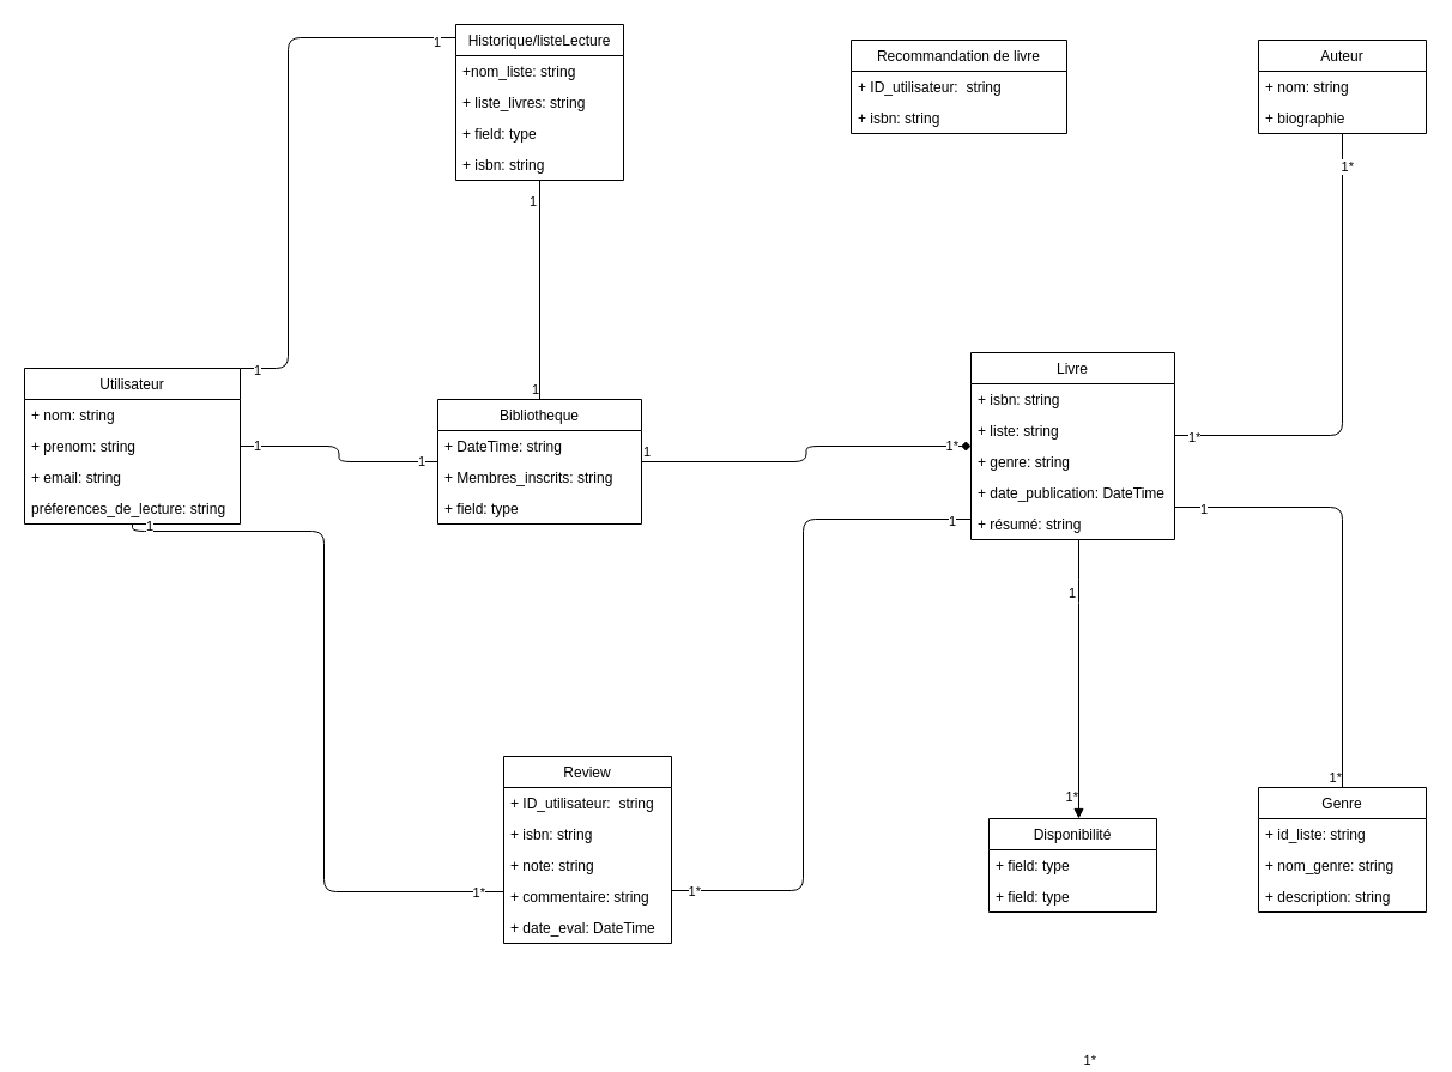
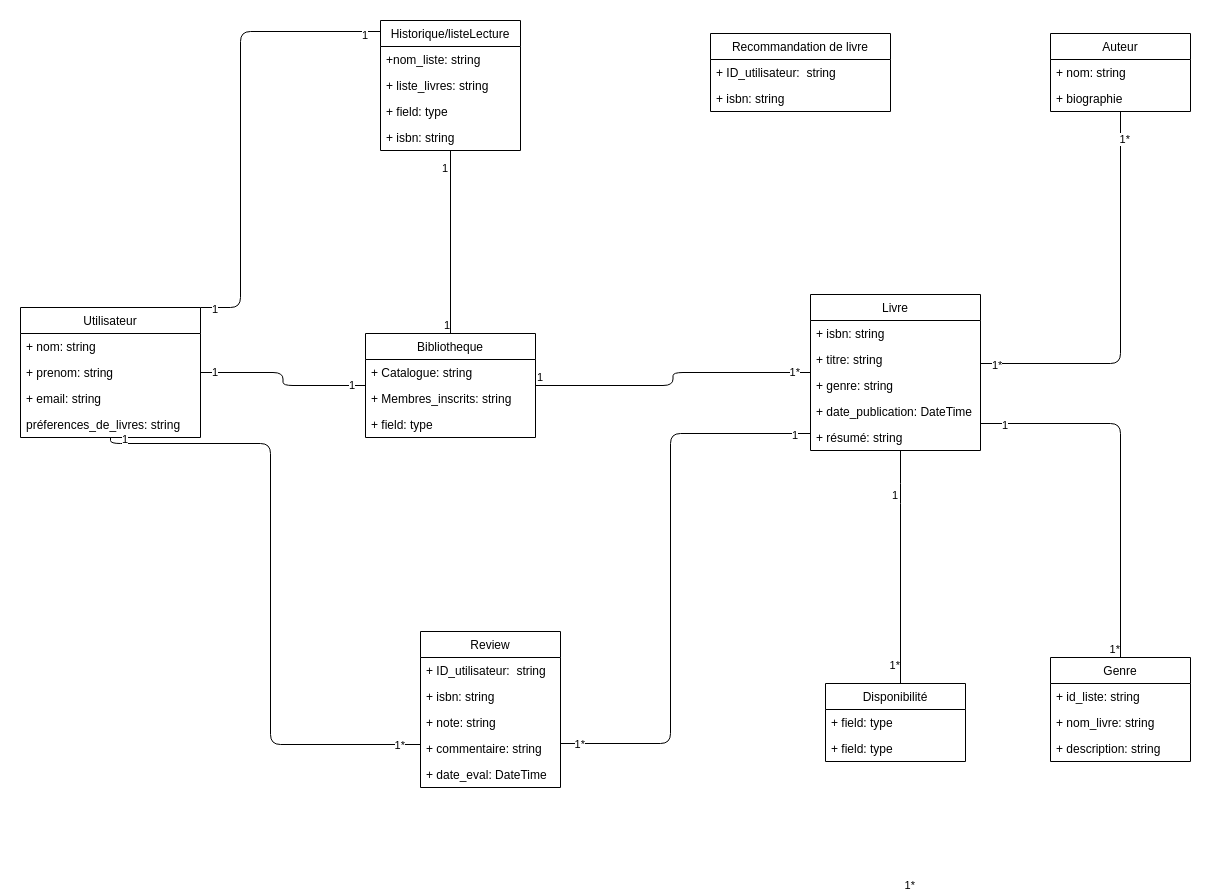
  <mxCell id="0" />
  <mxCell id="1" parent="0" />
  <mxCell id="2" value="Livre" style="swimlane;fontStyle=0;childLayout=stackLayout;horizontal=1;startSize=26;fillColor=none;horizontalStack=0;resizeParent=1;resizeParentMax=0;resizeLast=0;collapsible=1;marginBottom=0;" parent="1" vertex="1"><mxGeometry x="810" y="294" width="170" height="156" as="geometry" /></mxCell>
  <mxCell id="3" value="+ isbn: string" style="text;strokeColor=none;fillColor=none;align=left;verticalAlign=top;spacingLeft=4;spacingRight=4;overflow=hidden;rotatable=0;points=[[0,0.5],[1,0.5]];portConstraint=eastwest;" parent="2" vertex="1"><mxGeometry y="26" width="170" height="26" as="geometry" /></mxCell>
- <mxCell id="4" value="+ liste: string" style="text;strokeColor=none;fillColor=none;align=left;verticalAlign=top;spacingLeft=4;spacingRight=4;overflow=hidden;rotatable=0;points=[[0,0.5],[1,0.5]];portConstraint=eastwest;" parent="2" vertex="1"><mxGeometry y="52" width="170" height="26" as="geometry" /></mxCell>
+ <mxCell id="4" value="+ titre: string" style="text;strokeColor=none;fillColor=none;align=left;verticalAlign=top;spacingLeft=4;spacingRight=4;overflow=hidden;rotatable=0;points=[[0,0.5],[1,0.5]];portConstraint=eastwest;" parent="2" vertex="1"><mxGeometry y="52" width="170" height="26" as="geometry" /></mxCell>
  <mxCell id="5" value="+ genre: string" style="text;strokeColor=none;fillColor=none;align=left;verticalAlign=top;spacingLeft=4;spacingRight=4;overflow=hidden;rotatable=0;points=[[0,0.5],[1,0.5]];portConstraint=eastwest;" parent="2" vertex="1"><mxGeometry y="78" width="170" height="26" as="geometry" /></mxCell>
  <mxCell id="6" value="+ date_publication: DateTime" style="text;strokeColor=none;fillColor=none;align=left;verticalAlign=top;spacingLeft=4;spacingRight=4;overflow=hidden;rotatable=0;points=[[0,0.5],[1,0.5]];portConstraint=eastwest;" parent="2" vertex="1"><mxGeometry y="104" width="170" height="26" as="geometry" /></mxCell>
  <mxCell id="7" value="+ résumé: string" style="text;strokeColor=none;fillColor=none;align=left;verticalAlign=top;spacingLeft=4;spacingRight=4;overflow=hidden;rotatable=0;points=[[0,0.5],[1,0.5]];portConstraint=eastwest;" parent="2" vertex="1"><mxGeometry y="130" width="170" height="26" as="geometry" /></mxCell>
  <mxCell id="8" value="Bibliotheque" style="swimlane;fontStyle=0;childLayout=stackLayout;horizontal=1;startSize=26;fillColor=none;horizontalStack=0;resizeParent=1;resizeParentMax=0;resizeLast=0;collapsible=1;marginBottom=0;" parent="1" vertex="1"><mxGeometry x="365" y="333" width="170" height="104" as="geometry" /></mxCell>
- <mxCell id="9" value="+ DateTime: string" style="text;strokeColor=none;fillColor=none;align=left;verticalAlign=top;spacingLeft=4;spacingRight=4;overflow=hidden;rotatable=0;points=[[0,0.5],[1,0.5]];portConstraint=eastwest;" parent="8" vertex="1"><mxGeometry y="26" width="170" height="26" as="geometry" /></mxCell>
+ <mxCell id="9" value="+ Catalogue: string" style="text;strokeColor=none;fillColor=none;align=left;verticalAlign=top;spacingLeft=4;spacingRight=4;overflow=hidden;rotatable=0;points=[[0,0.5],[1,0.5]];portConstraint=eastwest;" parent="8" vertex="1"><mxGeometry y="26" width="170" height="26" as="geometry" /></mxCell>
  <mxCell id="10" value="+ Membres_inscrits: string" style="text;strokeColor=none;fillColor=none;align=left;verticalAlign=top;spacingLeft=4;spacingRight=4;overflow=hidden;rotatable=0;points=[[0,0.5],[1,0.5]];portConstraint=eastwest;" parent="8" vertex="1"><mxGeometry y="52" width="170" height="26" as="geometry" /></mxCell>
  <mxCell id="11" value="+ field: type" style="text;strokeColor=none;fillColor=none;align=left;verticalAlign=top;spacingLeft=4;spacingRight=4;overflow=hidden;rotatable=0;points=[[0,0.5],[1,0.5]];portConstraint=eastwest;" parent="8" vertex="1"><mxGeometry y="78" width="170" height="26" as="geometry" /></mxCell>
  <mxCell id="12" value="Auteur" style="swimlane;fontStyle=0;childLayout=stackLayout;horizontal=1;startSize=26;fillColor=none;horizontalStack=0;resizeParent=1;resizeParentMax=0;resizeLast=0;collapsible=1;marginBottom=0;" parent="1" vertex="1"><mxGeometry x="1050" y="33" width="140" height="78" as="geometry" /></mxCell>
  <mxCell id="13" value="+ nom: string" style="text;strokeColor=none;fillColor=none;align=left;verticalAlign=top;spacingLeft=4;spacingRight=4;overflow=hidden;rotatable=0;points=[[0,0.5],[1,0.5]];portConstraint=eastwest;" parent="12" vertex="1"><mxGeometry y="26" width="140" height="26" as="geometry" /></mxCell>
  <mxCell id="14" value="+ biographie" style="text;strokeColor=none;fillColor=none;align=left;verticalAlign=top;spacingLeft=4;spacingRight=4;overflow=hidden;rotatable=0;points=[[0,0.5],[1,0.5]];portConstraint=eastwest;" parent="12" vertex="1"><mxGeometry y="52" width="140" height="26" as="geometry" /></mxCell>
  <mxCell id="15" value="Utilisateur" style="swimlane;fontStyle=0;childLayout=stackLayout;horizontal=1;startSize=26;fillColor=none;horizontalStack=0;resizeParent=1;resizeParentMax=0;resizeLast=0;collapsible=1;marginBottom=0;" parent="1" vertex="1"><mxGeometry x="20" y="307" width="180" height="130" as="geometry" /></mxCell>
  <mxCell id="16" value="+ nom: string" style="text;strokeColor=none;fillColor=none;align=left;verticalAlign=top;spacingLeft=4;spacingRight=4;overflow=hidden;rotatable=0;points=[[0,0.5],[1,0.5]];portConstraint=eastwest;" parent="15" vertex="1"><mxGeometry y="26" width="180" height="26" as="geometry" /></mxCell>
  <mxCell id="17" value="+ prenom: string" style="text;strokeColor=none;fillColor=none;align=left;verticalAlign=top;spacingLeft=4;spacingRight=4;overflow=hidden;rotatable=0;points=[[0,0.5],[1,0.5]];portConstraint=eastwest;" parent="15" vertex="1"><mxGeometry y="52" width="180" height="26" as="geometry" /></mxCell>
  <mxCell id="18" value="+ email: string" style="text;strokeColor=none;fillColor=none;align=left;verticalAlign=top;spacingLeft=4;spacingRight=4;overflow=hidden;rotatable=0;points=[[0,0.5],[1,0.5]];portConstraint=eastwest;" parent="15" vertex="1"><mxGeometry y="78" width="180" height="26" as="geometry" /></mxCell>
- <mxCell id="19" value="préferences_de_lecture: string" style="text;strokeColor=none;fillColor=none;align=left;verticalAlign=top;spacingLeft=4;spacingRight=4;overflow=hidden;rotatable=0;points=[[0,0.5],[1,0.5]];portConstraint=eastwest;" parent="15" vertex="1"><mxGeometry y="104" width="180" height="26" as="geometry" /></mxCell>
+ <mxCell id="19" value="préferences_de_livres: string" style="text;strokeColor=none;fillColor=none;align=left;verticalAlign=top;spacingLeft=4;spacingRight=4;overflow=hidden;rotatable=0;points=[[0,0.5],[1,0.5]];portConstraint=eastwest;" parent="15" vertex="1"><mxGeometry y="104" width="180" height="26" as="geometry" /></mxCell>
  <mxCell id="20" value="Disponibilité" style="swimlane;fontStyle=0;childLayout=stackLayout;horizontal=1;startSize=26;fillColor=none;horizontalStack=0;resizeParent=1;resizeParentMax=0;resizeLast=0;collapsible=1;marginBottom=0;" parent="1" vertex="1"><mxGeometry x="825" y="683" width="140" height="78" as="geometry" /></mxCell>
  <mxCell id="21" value="+ field: type" style="text;strokeColor=none;fillColor=none;align=left;verticalAlign=top;spacingLeft=4;spacingRight=4;overflow=hidden;rotatable=0;points=[[0,0.5],[1,0.5]];portConstraint=eastwest;" parent="20" vertex="1"><mxGeometry y="26" width="140" height="26" as="geometry" /></mxCell>
  <mxCell id="22" value="+ field: type" style="text;strokeColor=none;fillColor=none;align=left;verticalAlign=top;spacingLeft=4;spacingRight=4;overflow=hidden;rotatable=0;points=[[0,0.5],[1,0.5]];portConstraint=eastwest;" parent="20" vertex="1"><mxGeometry y="52" width="140" height="26" as="geometry" /></mxCell>
  <mxCell id="23" value="Recommandation de livre" style="swimlane;fontStyle=0;childLayout=stackLayout;horizontal=1;startSize=26;fillColor=none;horizontalStack=0;resizeParent=1;resizeParentMax=0;resizeLast=0;collapsible=1;marginBottom=0;" parent="1" vertex="1"><mxGeometry x="710" y="33" width="180" height="78" as="geometry" /></mxCell>
  <mxCell id="24" value="+ ID_utilisateur:  string" style="text;strokeColor=none;fillColor=none;align=left;verticalAlign=top;spacingLeft=4;spacingRight=4;overflow=hidden;rotatable=0;points=[[0,0.5],[1,0.5]];portConstraint=eastwest;" parent="23" vertex="1"><mxGeometry y="26" width="180" height="26" as="geometry" /></mxCell>
  <mxCell id="25" value="+ isbn: string" style="text;strokeColor=none;fillColor=none;align=left;verticalAlign=top;spacingLeft=4;spacingRight=4;overflow=hidden;rotatable=0;points=[[0,0.5],[1,0.5]];portConstraint=eastwest;" parent="23" vertex="1"><mxGeometry y="52" width="180" height="26" as="geometry" /></mxCell>
  <mxCell id="26" value="Review" style="swimlane;fontStyle=0;childLayout=stackLayout;horizontal=1;startSize=26;fillColor=none;horizontalStack=0;resizeParent=1;resizeParentMax=0;resizeLast=0;collapsible=1;marginBottom=0;" parent="1" vertex="1"><mxGeometry x="420" y="631" width="140" height="156" as="geometry" /></mxCell>
  <mxCell id="27" value="+ ID_utilisateur:  string" style="text;strokeColor=none;fillColor=none;align=left;verticalAlign=top;spacingLeft=4;spacingRight=4;overflow=hidden;rotatable=0;points=[[0,0.5],[1,0.5]];portConstraint=eastwest;" parent="26" vertex="1"><mxGeometry y="26" width="140" height="26" as="geometry" /></mxCell>
  <mxCell id="28" value="+ isbn: string" style="text;strokeColor=none;fillColor=none;align=left;verticalAlign=top;spacingLeft=4;spacingRight=4;overflow=hidden;rotatable=0;points=[[0,0.5],[1,0.5]];portConstraint=eastwest;" parent="26" vertex="1"><mxGeometry y="52" width="140" height="26" as="geometry" /></mxCell>
  <mxCell id="29" value="+ note: string" style="text;strokeColor=none;fillColor=none;align=left;verticalAlign=top;spacingLeft=4;spacingRight=4;overflow=hidden;rotatable=0;points=[[0,0.5],[1,0.5]];portConstraint=eastwest;" parent="26" vertex="1"><mxGeometry y="78" width="140" height="26" as="geometry" /></mxCell>
  <mxCell id="30" value="+ commentaire: string" style="text;strokeColor=none;fillColor=none;align=left;verticalAlign=top;spacingLeft=4;spacingRight=4;overflow=hidden;rotatable=0;points=[[0,0.5],[1,0.5]];portConstraint=eastwest;" parent="26" vertex="1"><mxGeometry y="104" width="140" height="26" as="geometry" /></mxCell>
  <mxCell id="31" value="+ date_eval: DateTime" style="text;strokeColor=none;fillColor=none;align=left;verticalAlign=top;spacingLeft=4;spacingRight=4;overflow=hidden;rotatable=0;points=[[0,0.5],[1,0.5]];portConstraint=eastwest;" parent="26" vertex="1"><mxGeometry y="130" width="140" height="26" as="geometry" /></mxCell>
  <mxCell id="32" value="Genre" style="swimlane;fontStyle=0;childLayout=stackLayout;horizontal=1;startSize=26;fillColor=none;horizontalStack=0;resizeParent=1;resizeParentMax=0;resizeLast=0;collapsible=1;marginBottom=0;" parent="1" vertex="1"><mxGeometry x="1050" y="657" width="140" height="104" as="geometry" /></mxCell>
  <mxCell id="33" value="+ id_liste: string" style="text;strokeColor=none;fillColor=none;align=left;verticalAlign=top;spacingLeft=4;spacingRight=4;overflow=hidden;rotatable=0;points=[[0,0.5],[1,0.5]];portConstraint=eastwest;" parent="32" vertex="1"><mxGeometry y="26" width="140" height="26" as="geometry" /></mxCell>
- <mxCell id="34" value="+ nom_genre: string" style="text;strokeColor=none;fillColor=none;align=left;verticalAlign=top;spacingLeft=4;spacingRight=4;overflow=hidden;rotatable=0;points=[[0,0.5],[1,0.5]];portConstraint=eastwest;" parent="32" vertex="1"><mxGeometry y="52" width="140" height="26" as="geometry" /></mxCell>
+ <mxCell id="34" value="+ nom_livre: string" style="text;strokeColor=none;fillColor=none;align=left;verticalAlign=top;spacingLeft=4;spacingRight=4;overflow=hidden;rotatable=0;points=[[0,0.5],[1,0.5]];portConstraint=eastwest;" parent="32" vertex="1"><mxGeometry y="52" width="140" height="26" as="geometry" /></mxCell>
  <mxCell id="35" value="+ description: string" style="text;strokeColor=none;fillColor=none;align=left;verticalAlign=top;spacingLeft=4;spacingRight=4;overflow=hidden;rotatable=0;points=[[0,0.5],[1,0.5]];portConstraint=eastwest;" parent="32" vertex="1"><mxGeometry y="78" width="140" height="26" as="geometry" /></mxCell>
  <mxCell id="36" value="Historique/listeLecture" style="swimlane;fontStyle=0;childLayout=stackLayout;horizontal=1;startSize=26;fillColor=none;horizontalStack=0;resizeParent=1;resizeParentMax=0;resizeLast=0;collapsible=1;marginBottom=0;" parent="1" vertex="1"><mxGeometry x="380" y="20" width="140" height="130" as="geometry" /></mxCell>
  <mxCell id="37" value="+nom_liste: string" style="text;strokeColor=none;fillColor=none;align=left;verticalAlign=top;spacingLeft=4;spacingRight=4;overflow=hidden;rotatable=0;points=[[0,0.5],[1,0.5]];portConstraint=eastwest;" parent="36" vertex="1"><mxGeometry y="26" width="140" height="26" as="geometry" /></mxCell>
  <mxCell id="38" value="+ liste_livres: string" style="text;strokeColor=none;fillColor=none;align=left;verticalAlign=top;spacingLeft=4;spacingRight=4;overflow=hidden;rotatable=0;points=[[0,0.5],[1,0.5]];portConstraint=eastwest;" parent="36" vertex="1"><mxGeometry y="52" width="140" height="26" as="geometry" /></mxCell>
  <mxCell id="39" value="+ field: type" style="text;strokeColor=none;fillColor=none;align=left;verticalAlign=top;spacingLeft=4;spacingRight=4;overflow=hidden;rotatable=0;points=[[0,0.5],[1,0.5]];portConstraint=eastwest;" parent="36" vertex="1"><mxGeometry y="78" width="140" height="26" as="geometry" /></mxCell>
  <mxCell id="40" value="+ isbn: string" style="text;strokeColor=none;fillColor=none;align=left;verticalAlign=top;spacingLeft=4;spacingRight=4;overflow=hidden;rotatable=0;points=[[0,0.5],[1,0.5]];portConstraint=eastwest;" parent="36" vertex="1"><mxGeometry y="104" width="140" height="26" as="geometry" /></mxCell>
  <mxCell id="41" value="" style="endArrow=none;html=1;edgeStyle=orthogonalEdgeStyle;" parent="1" source="15" target="8" edge="1"><mxGeometry relative="1" as="geometry"><mxPoint x="-220" y="453" as="sourcePoint" /><mxPoint x="382" y="423" as="targetPoint" /></mxGeometry></mxCell>
  <mxCell id="42" value="1" style="edgeLabel;resizable=0;html=1;align=left;verticalAlign=bottom;" parent="41" connectable="0" vertex="1"><mxGeometry x="-1" relative="1" as="geometry"><mxPoint x="10" y="8" as="offset" /></mxGeometry></mxCell>
  <mxCell id="43" value="1" style="edgeLabel;resizable=0;html=1;align=right;verticalAlign=bottom;" parent="41" connectable="0" vertex="1"><mxGeometry x="1" relative="1" as="geometry"><mxPoint x="-10" y="8" as="offset" /></mxGeometry></mxCell>
- <mxCell id="44" value="" style="endArrow=diamond;html=1;edgeStyle=orthogonalEdgeStyle;" parent="1" source="8" target="2" edge="1"><mxGeometry relative="1" as="geometry"><mxPoint x="290" y="425" as="sourcePoint" /><mxPoint x="450" y="425" as="targetPoint" /></mxGeometry></mxCell>
+ <mxCell id="44" value="" style="endArrow=none;html=1;edgeStyle=orthogonalEdgeStyle;" parent="1" source="8" target="2" edge="1"><mxGeometry relative="1" as="geometry"><mxPoint x="290" y="425" as="sourcePoint" /><mxPoint x="450" y="425" as="targetPoint" /></mxGeometry></mxCell>
  <mxCell id="45" value="1" style="edgeLabel;resizable=0;html=1;align=left;verticalAlign=bottom;" parent="44" connectable="0" vertex="1"><mxGeometry x="-1" relative="1" as="geometry" /></mxCell>
  <mxCell id="46" value="1*" style="edgeLabel;resizable=0;html=1;align=right;verticalAlign=bottom;" parent="44" connectable="0" vertex="1"><mxGeometry x="1" relative="1" as="geometry"><mxPoint x="-10" y="8" as="offset" /></mxGeometry></mxCell>
  <mxCell id="47" value="" style="endArrow=none;html=1;edgeStyle=orthogonalEdgeStyle;" parent="1" source="2" target="32" edge="1"><mxGeometry relative="1" as="geometry"><mxPoint x="590" y="425" as="sourcePoint" /><mxPoint x="738.45" y="363.01" as="targetPoint" /><Array as="points"><mxPoint x="1120" y="423" /></Array></mxGeometry></mxCell>
  <mxCell id="48" value="1" style="edgeLabel;resizable=0;html=1;align=left;verticalAlign=bottom;" parent="47" connectable="0" vertex="1"><mxGeometry x="-1" relative="1" as="geometry"><mxPoint x="20" y="10" as="offset" /></mxGeometry></mxCell>
  <mxCell id="49" value="1*" style="edgeLabel;resizable=0;html=1;align=right;verticalAlign=bottom;" parent="47" connectable="0" vertex="1"><mxGeometry x="1" relative="1" as="geometry" /></mxCell>
  <mxCell id="50" value="1*" style="edgeLabel;resizable=0;html=1;align=right;verticalAlign=bottom;" parent="47" connectable="0" vertex="1"><mxGeometry x="1" relative="1" as="geometry"><mxPoint x="-220" y="16" as="offset" /></mxGeometry></mxCell>
  <mxCell id="51" value="" style="endArrow=none;html=1;edgeStyle=orthogonalEdgeStyle;" parent="1" source="15" target="36" edge="1"><mxGeometry relative="1" as="geometry"><mxPoint x="190" y="307" as="sourcePoint" /><mxPoint x="370" y="31" as="targetPoint" /><Array as="points"><mxPoint x="240" y="307" /><mxPoint x="240" y="31" /></Array></mxGeometry></mxCell>
  <mxCell id="52" value="1" style="edgeLabel;resizable=0;html=1;align=left;verticalAlign=bottom;" parent="51" connectable="0" vertex="1"><mxGeometry x="-1" relative="1" as="geometry"><mxPoint x="10" y="10" as="offset" /></mxGeometry></mxCell>
  <mxCell id="53" value="" style="endArrow=none;html=1;edgeStyle=orthogonalEdgeStyle;" parent="1" source="2" target="26" edge="1"><mxGeometry relative="1" as="geometry"><mxPoint x="150" y="425" as="sourcePoint" /><mxPoint x="10" y="563" as="targetPoint" /><Array as="points"><mxPoint x="670" y="433" /><mxPoint x="670" y="743" /></Array></mxGeometry></mxCell>
  <mxCell id="54" value="1" style="edgeLabel;resizable=0;html=1;align=left;verticalAlign=bottom;" parent="53" connectable="0" vertex="1"><mxGeometry x="-1" relative="1" as="geometry"><mxPoint x="-20" y="10" as="offset" /></mxGeometry></mxCell>
  <mxCell id="55" value="1*" style="edgeLabel;resizable=0;html=1;align=right;verticalAlign=bottom;" parent="53" connectable="0" vertex="1"><mxGeometry x="1" relative="1" as="geometry"><mxPoint x="25" y="9" as="offset" /></mxGeometry></mxCell>
  <mxCell id="56" value="1*" style="edgeLabel;resizable=0;html=1;align=right;verticalAlign=bottom;" parent="53" connectable="0" vertex="1"><mxGeometry x="1" relative="1" as="geometry"><mxPoint x="355" y="150" as="offset" /></mxGeometry></mxCell>
  <mxCell id="57" value="1" style="edgeLabel;resizable=0;html=1;align=left;verticalAlign=bottom;" parent="53" connectable="0" vertex="1"><mxGeometry x="-1" relative="1" as="geometry"><mxPoint x="80" y="70" as="offset" /></mxGeometry></mxCell>
  <mxCell id="58" value="" style="endArrow=none;html=1;edgeStyle=orthogonalEdgeStyle;" parent="1" source="2" target="12" edge="1"><mxGeometry relative="1" as="geometry"><mxPoint x="920" y="465" as="sourcePoint" /><mxPoint x="1130" y="183" as="targetPoint" /><Array as="points"><mxPoint x="1120" y="363" /></Array></mxGeometry></mxCell>
  <mxCell id="59" value="1*" style="edgeLabel;resizable=0;html=1;align=left;verticalAlign=bottom;" parent="58" connectable="0" vertex="1"><mxGeometry x="-1" relative="1" as="geometry"><mxPoint x="10" y="10" as="offset" /></mxGeometry></mxCell>
  <mxCell id="60" value="1*" style="edgeLabel;resizable=0;html=1;align=right;verticalAlign=bottom;" parent="58" connectable="0" vertex="1"><mxGeometry x="1" relative="1" as="geometry"><mxPoint x="10" y="36" as="offset" /></mxGeometry></mxCell>
  <mxCell id="61" value="" style="endArrow=none;html=1;edgeStyle=orthogonalEdgeStyle;" parent="1" source="36" target="8" edge="1"><mxGeometry relative="1" as="geometry"><mxPoint x="290" y="425" as="sourcePoint" /><mxPoint x="420" y="359" as="targetPoint" /></mxGeometry></mxCell>
  <mxCell id="62" value="1" style="edgeLabel;resizable=0;html=1;align=left;verticalAlign=bottom;" parent="61" connectable="0" vertex="1"><mxGeometry x="-1" relative="1" as="geometry"><mxPoint x="-10" y="26" as="offset" /></mxGeometry></mxCell>
  <mxCell id="63" value="1" style="edgeLabel;resizable=0;html=1;align=right;verticalAlign=bottom;" parent="61" connectable="0" vertex="1"><mxGeometry x="1" relative="1" as="geometry"><mxPoint as="offset" /></mxGeometry></mxCell>
  <mxCell id="64" value="1" style="edgeLabel;resizable=0;html=1;align=left;verticalAlign=bottom;" parent="61" connectable="0" vertex="1"><mxGeometry x="-1" relative="1" as="geometry"><mxPoint x="-90" y="-107" as="offset" /></mxGeometry></mxCell>
  <mxCell id="65" value="" style="endArrow=none;html=1;edgeStyle=orthogonalEdgeStyle;" parent="1" source="15" target="26" edge="1"><mxGeometry relative="1" as="geometry"><mxPoint x="210" y="483" as="sourcePoint" /><mxPoint x="405" y="744" as="targetPoint" /><Array as="points"><mxPoint x="270" y="443" /><mxPoint x="270" y="744" /></Array></mxGeometry></mxCell>
  <mxCell id="66" value="1" style="edgeLabel;resizable=0;html=1;align=left;verticalAlign=bottom;" parent="65" connectable="0" vertex="1"><mxGeometry x="-1" relative="1" as="geometry"><mxPoint x="10" y="10" as="offset" /></mxGeometry></mxCell>
  <mxCell id="67" value="1*" style="edgeLabel;resizable=0;html=1;align=right;verticalAlign=bottom;" parent="65" connectable="0" vertex="1"><mxGeometry x="1" relative="1" as="geometry"><mxPoint x="-15" y="9" as="offset" /></mxGeometry></mxCell>
- <mxCell id="68" value="" style="endArrow=block;html=1;edgeStyle=orthogonalEdgeStyle;" parent="1" source="2" target="20" edge="1"><mxGeometry relative="1" as="geometry"><mxPoint x="905" y="450" as="sourcePoint" /><mxPoint x="905" y="657" as="targetPoint" /><Array as="points"><mxPoint x="900" y="493" /><mxPoint x="900" y="493" /></Array></mxGeometry></mxCell>
+ <mxCell id="68" value="" style="endArrow=none;html=1;edgeStyle=orthogonalEdgeStyle;" parent="1" source="2" target="20" edge="1"><mxGeometry relative="1" as="geometry"><mxPoint x="905" y="450" as="sourcePoint" /><mxPoint x="905" y="657" as="targetPoint" /><Array as="points"><mxPoint x="900" y="493" /><mxPoint x="900" y="493" /></Array></mxGeometry></mxCell>
